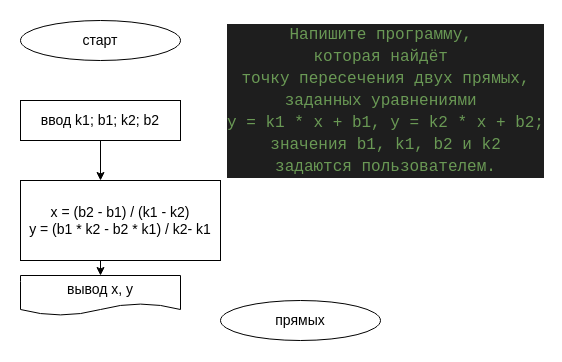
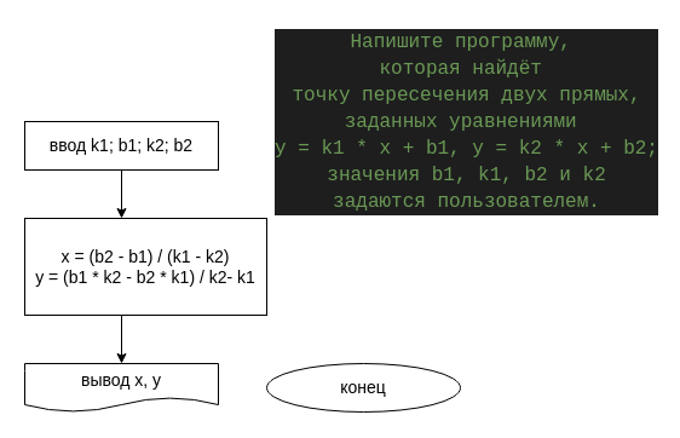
  <mxCell id="0" />
  <mxCell id="1" parent="0" />
- <mxCell id="2" value="&lt;span style=&quot;font-size: 14px&quot;&gt;старт&lt;/span&gt;" style="ellipse;whiteSpace=wrap;html=1;" vertex="1" parent="1"><mxGeometry x="20" y="20" width="160" height="40" as="geometry" /></mxCell>
  <mxCell id="3" value="&lt;div style=&quot;color: rgb(212 , 212 , 212) ; background-color: rgb(30 , 30 , 30) ; font-family: &amp;#34;consolas&amp;#34; , &amp;#34;courier new&amp;#34; , monospace ; font-size: 16px ; line-height: 22px&quot;&gt;&lt;div&gt;&lt;span style=&quot;color: #6a9955&quot;&gt;Напишите программу,&amp;nbsp;&lt;/span&gt;&lt;/div&gt;&lt;div&gt;&lt;span style=&quot;color: #6a9955&quot;&gt;которая&amp;nbsp;&lt;/span&gt;&lt;span style=&quot;color: rgb(106 , 153 , 85)&quot;&gt;найдёт&amp;nbsp;&lt;/span&gt;&lt;/div&gt;&lt;div&gt;&lt;span style=&quot;color: rgb(106 , 153 , 85)&quot;&gt;точку пересечения двух прямых,&lt;/span&gt;&lt;/div&gt;&lt;div&gt;&lt;span style=&quot;color: #6a9955&quot;&gt;заданных уравнениями&amp;nbsp;&lt;/span&gt;&lt;/div&gt;&lt;div&gt;&lt;span style=&quot;color: #6a9955&quot;&gt;y = k1 * x + b1, y = k2 * x + b2;&lt;/span&gt;&lt;/div&gt;&lt;div&gt;&lt;span style=&quot;color: #6a9955&quot;&gt;&amp;nbsp;значения b1, k1, b2 и k2&amp;nbsp;&lt;/span&gt;&lt;/div&gt;&lt;div&gt;&lt;span style=&quot;color: #6a9955&quot;&gt;задаются пользователем.&lt;/span&gt;&lt;/div&gt;&lt;/div&gt;" style="text;html=1;align=center;verticalAlign=middle;resizable=0;points=[];autosize=1;strokeColor=none;fillColor=none;" vertex="1" parent="1"><mxGeometry x="230" y="20" width="310" height="160" as="geometry" /></mxCell>
  <mxCell id="4" style="edgeStyle=none;html=1;exitX=0.5;exitY=1;exitDx=0;exitDy=0;entryX=0.4;entryY=0;entryDx=0;entryDy=0;entryPerimeter=0;fontSize=14;" edge="1" parent="1" source="5" target="7"><mxGeometry relative="1" as="geometry" /></mxCell>
  <mxCell id="5" value="ввод k1; b1; k2; b2" style="rounded=0;whiteSpace=wrap;html=1;fontSize=14;" vertex="1" parent="1"><mxGeometry x="20" y="100" width="160" height="40" as="geometry" /></mxCell>
  <mxCell id="6" style="edgeStyle=none;html=1;entryX=0.5;entryY=0;entryDx=0;entryDy=0;fontSize=14;" edge="1" parent="1" target="8"><mxGeometry relative="1" as="geometry"><mxPoint x="100" y="260" as="sourcePoint" /></mxGeometry></mxCell>
  <mxCell id="7" value="x = (b2 - b1) / (k1 - k2)&lt;br&gt;y = (b1 * k2 - b2 * k1) / k2- k1" style="rounded=0;whiteSpace=wrap;html=1;fontSize=14;" vertex="1" parent="1"><mxGeometry x="20" y="180" width="200" height="80" as="geometry" /></mxCell>
- <mxCell id="8" value="вывод x, y" style="shape=document;whiteSpace=wrap;html=1;boundedLbl=1;fontSize=14;" vertex="1" parent="1"><mxGeometry x="20" y="275" width="160" height="40" as="geometry" /></mxCell>
- <mxCell id="9" value="&lt;font style=&quot;font-size: 14px&quot;&gt;прямых&lt;/font&gt;" style="ellipse;whiteSpace=wrap;html=1;" vertex="1" parent="1"><mxGeometry x="220" y="300" width="160" height="40" as="geometry" /></mxCell>
+ <mxCell id="8" value="вывод x, y" style="shape=document;whiteSpace=wrap;html=1;boundedLbl=1;fontSize=14;" vertex="1" parent="1"><mxGeometry x="20" y="300" width="160" height="40" as="geometry" /></mxCell>
+ <mxCell id="9" value="&lt;font style=&quot;font-size: 14px&quot;&gt;конец&lt;/font&gt;" style="ellipse;whiteSpace=wrap;html=1;" vertex="1" parent="1"><mxGeometry x="220" y="300" width="160" height="40" as="geometry" /></mxCell>
